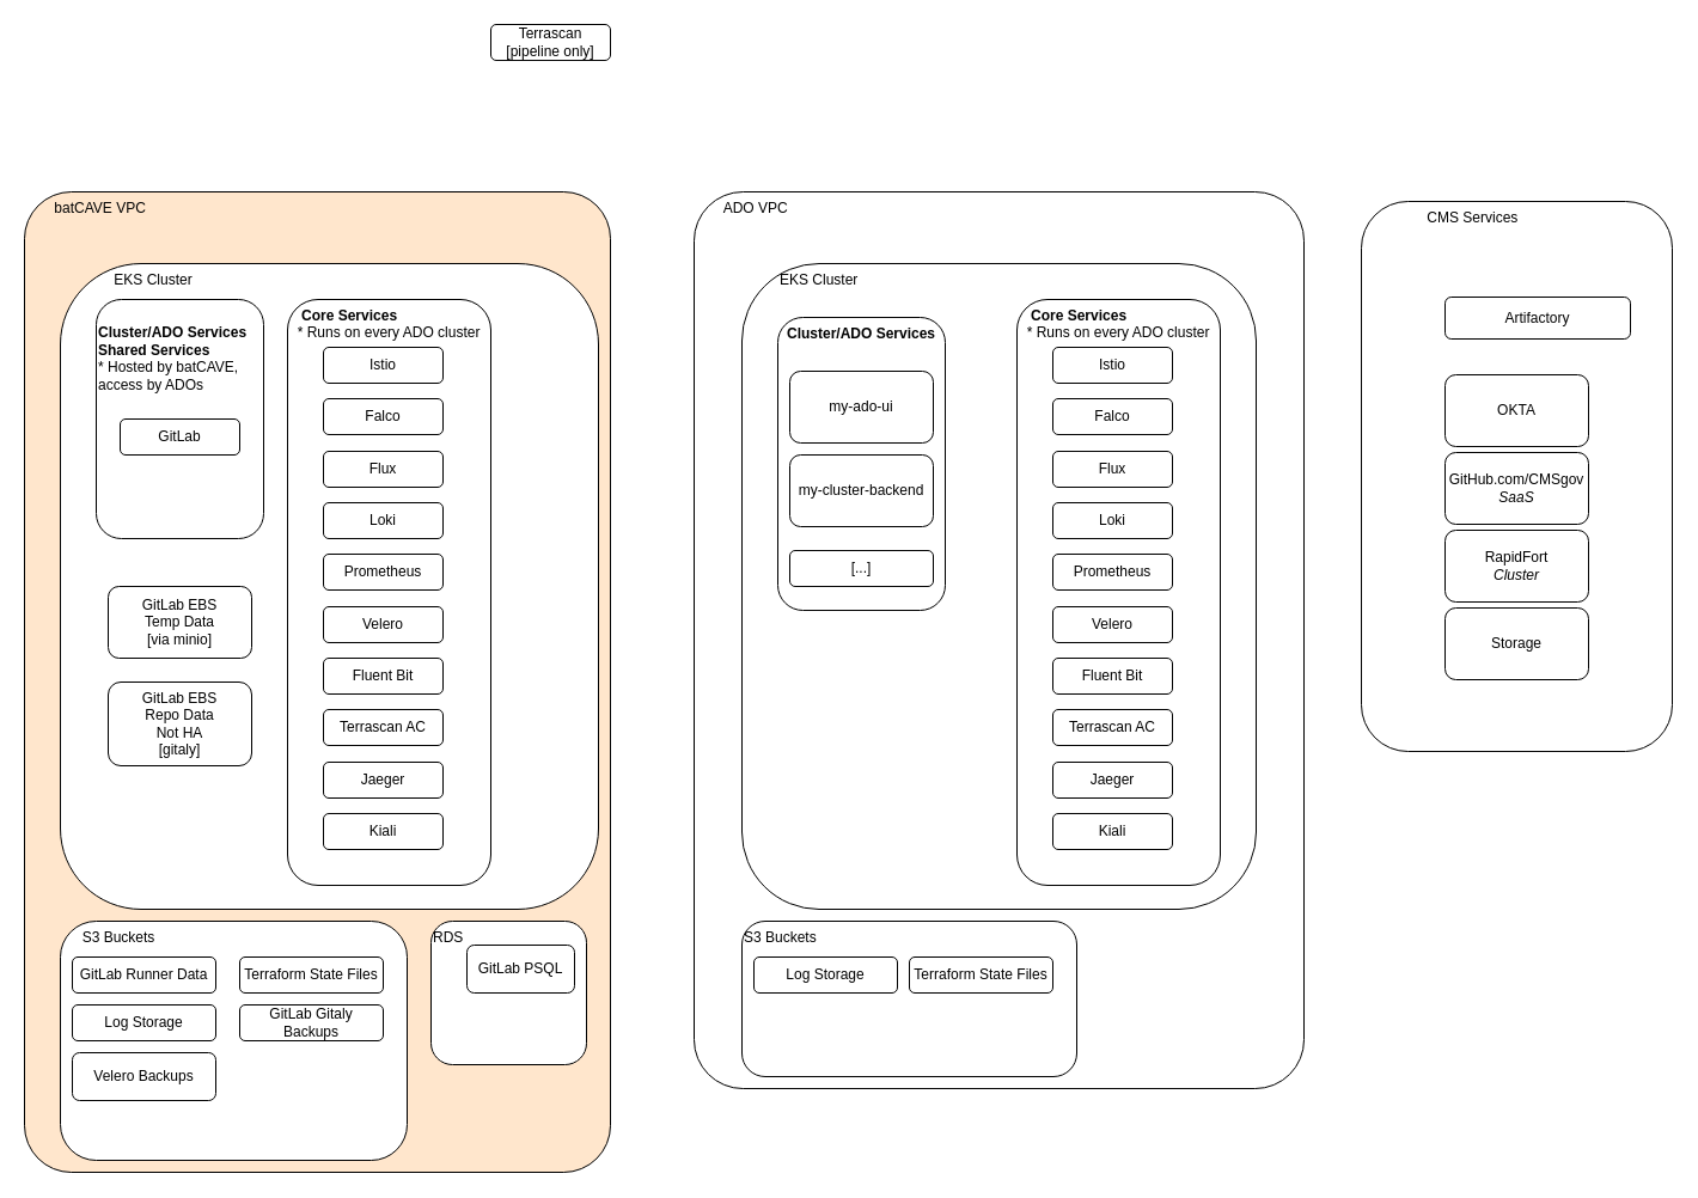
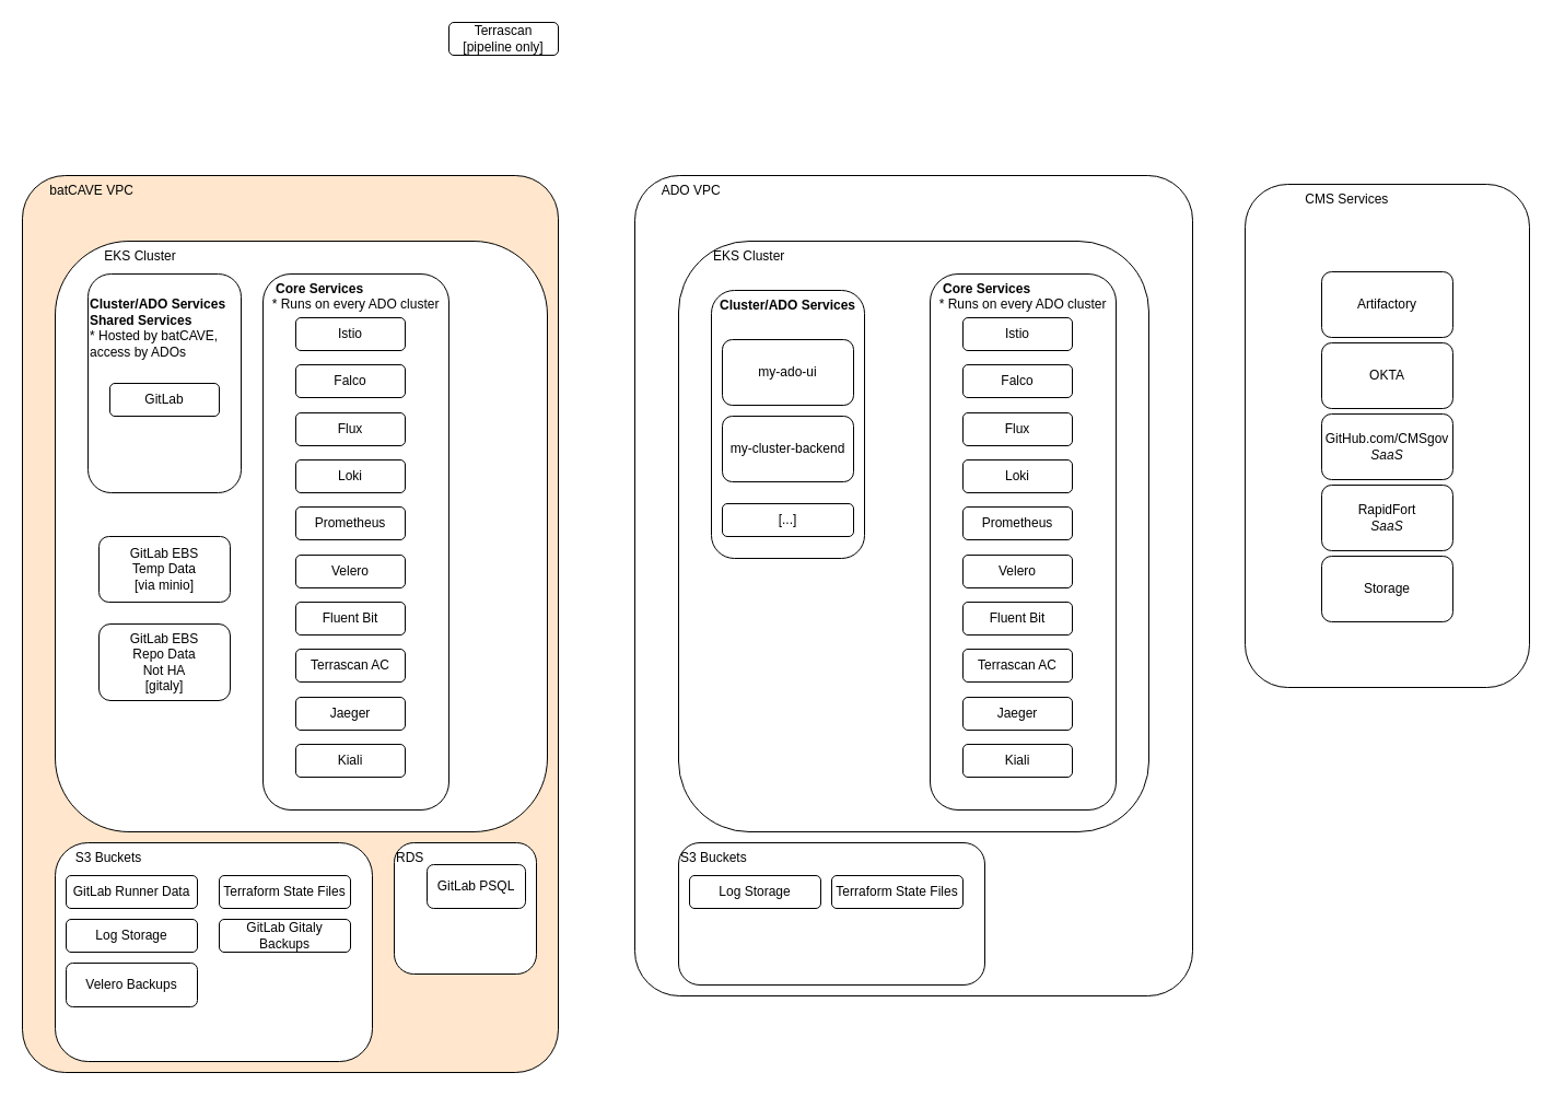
  <mxCell id="0" />
  <mxCell id="1" parent="0" />
  <mxCell id="2" value="&amp;nbsp; &amp;nbsp; &amp;nbsp;&amp;nbsp; batCAVE VPC" style="rounded=1;whiteSpace=wrap;html=1;verticalAlign=top;align=left;arcSize=8;fillColor=#ffe6cc;" vertex="1" parent="1"><mxGeometry x="20" y="160" width="490" height="820" as="geometry" /></mxCell>
  <mxCell id="3" value="&lt;div&gt;&amp;nbsp; &amp;nbsp;&amp;nbsp; &amp;nbsp;&amp;nbsp;&amp;nbsp;&amp;nbsp;&amp;nbsp;&amp;nbsp;&amp;nbsp; EKS Cluster&lt;/div&gt;" style="rounded=1;whiteSpace=wrap;html=1;verticalAlign=top;align=left;" vertex="1" parent="1"><mxGeometry x="50" y="220" width="450" height="540" as="geometry" /></mxCell>
  <mxCell id="4" value="" style="group" vertex="1" connectable="0" parent="1"><mxGeometry x="240" y="250" width="170" height="610" as="geometry" /></mxCell>
  <mxCell id="5" value="" style="group" vertex="1" connectable="0" parent="4"><mxGeometry width="170" height="490" as="geometry" /></mxCell>
  <mxCell id="6" value="&lt;div&gt;&lt;b&gt;&amp;nbsp;&amp;nbsp; Core Services&lt;/b&gt;&lt;/div&gt;&lt;div&gt;&amp;nbsp; * Runs on every ADO cluster&lt;br&gt;&lt;/div&gt;" style="rounded=1;whiteSpace=wrap;html=1;align=left;verticalAlign=top;" vertex="1" parent="5"><mxGeometry width="170" height="490" as="geometry" /></mxCell>
  <mxCell id="7" value="Istio" style="rounded=1;whiteSpace=wrap;html=1;" vertex="1" parent="5"><mxGeometry x="30" y="40" width="100" height="30" as="geometry" /></mxCell>
  <mxCell id="8" value="Falco" style="rounded=1;whiteSpace=wrap;html=1;" vertex="1" parent="5"><mxGeometry x="30" y="83" width="100" height="30" as="geometry" /></mxCell>
  <mxCell id="9" value="&lt;div&gt;Flux&lt;/div&gt;" style="rounded=1;whiteSpace=wrap;html=1;" vertex="1" parent="5"><mxGeometry x="30" y="127" width="100" height="30" as="geometry" /></mxCell>
  <mxCell id="10" value="Loki" style="rounded=1;whiteSpace=wrap;html=1;" vertex="1" parent="5"><mxGeometry x="30" y="170" width="100" height="30" as="geometry" /></mxCell>
  <mxCell id="11" value="Prometheus" style="rounded=1;whiteSpace=wrap;html=1;" vertex="1" parent="5"><mxGeometry x="30" y="213" width="100" height="30" as="geometry" /></mxCell>
  <mxCell id="12" value="Velero" style="rounded=1;whiteSpace=wrap;html=1;" vertex="1" parent="5"><mxGeometry x="30" y="257" width="100" height="30" as="geometry" /></mxCell>
  <mxCell id="13" value="Fluent Bit" style="rounded=1;whiteSpace=wrap;html=1;" vertex="1" parent="5"><mxGeometry x="30" y="300" width="100" height="30" as="geometry" /></mxCell>
  <mxCell id="14" value="Terrascan AC" style="rounded=1;whiteSpace=wrap;html=1;" vertex="1" parent="5"><mxGeometry x="30" y="343" width="100" height="30" as="geometry" /></mxCell>
  <mxCell id="15" value="Jaeger" style="rounded=1;whiteSpace=wrap;html=1;" vertex="1" parent="5"><mxGeometry x="30" y="387" width="100" height="30" as="geometry" /></mxCell>
  <mxCell id="16" value="Kiali" style="rounded=1;whiteSpace=wrap;html=1;" vertex="1" parent="5"><mxGeometry x="30" y="430" width="100" height="30" as="geometry" /></mxCell>
  <mxCell id="17" value="Terrascan [pipeline only]" style="rounded=1;whiteSpace=wrap;html=1;" vertex="1" parent="1"><mxGeometry x="410" y="20" width="100" height="30" as="geometry" /></mxCell>
  <mxCell id="18" value="&amp;nbsp; &amp;nbsp; &amp;nbsp;&amp;nbsp; ADO VPC" style="rounded=1;whiteSpace=wrap;html=1;verticalAlign=top;align=left;arcSize=8;" vertex="1" parent="1"><mxGeometry x="580" y="160" width="510" height="750" as="geometry" /></mxCell>
  <mxCell id="19" value="&lt;div&gt;&amp;nbsp;&amp;nbsp;&amp;nbsp;&amp;nbsp;&amp;nbsp;&amp;nbsp;&amp;nbsp;&amp;nbsp; EKS Cluster&lt;/div&gt;" style="rounded=1;whiteSpace=wrap;html=1;verticalAlign=top;align=left;" vertex="1" parent="1"><mxGeometry x="620" y="220" width="430" height="540" as="geometry" /></mxCell>
  <mxCell id="20" value="" style="group" vertex="1" connectable="0" parent="1"><mxGeometry x="850" y="250" width="170" height="610" as="geometry" /></mxCell>
  <mxCell id="21" value="" style="group" vertex="1" connectable="0" parent="20"><mxGeometry width="170" height="490" as="geometry" /></mxCell>
  <mxCell id="22" value="&lt;div&gt;&lt;b&gt;&amp;nbsp;&amp;nbsp; Core Services&lt;/b&gt;&lt;/div&gt;&lt;div&gt;&amp;nbsp; * Runs on every ADO cluster&lt;br&gt;&lt;/div&gt;" style="rounded=1;whiteSpace=wrap;html=1;align=left;verticalAlign=top;" vertex="1" parent="21"><mxGeometry width="170" height="490" as="geometry" /></mxCell>
  <mxCell id="23" value="Istio" style="rounded=1;whiteSpace=wrap;html=1;" vertex="1" parent="21"><mxGeometry x="30" y="40" width="100" height="30" as="geometry" /></mxCell>
  <mxCell id="24" value="Falco" style="rounded=1;whiteSpace=wrap;html=1;" vertex="1" parent="21"><mxGeometry x="30" y="83" width="100" height="30" as="geometry" /></mxCell>
  <mxCell id="25" value="&lt;div&gt;Flux&lt;/div&gt;" style="rounded=1;whiteSpace=wrap;html=1;" vertex="1" parent="21"><mxGeometry x="30" y="127" width="100" height="30" as="geometry" /></mxCell>
  <mxCell id="26" value="Loki" style="rounded=1;whiteSpace=wrap;html=1;" vertex="1" parent="21"><mxGeometry x="30" y="170" width="100" height="30" as="geometry" /></mxCell>
  <mxCell id="27" value="Prometheus" style="rounded=1;whiteSpace=wrap;html=1;" vertex="1" parent="21"><mxGeometry x="30" y="213" width="100" height="30" as="geometry" /></mxCell>
  <mxCell id="28" value="Velero" style="rounded=1;whiteSpace=wrap;html=1;" vertex="1" parent="21"><mxGeometry x="30" y="257" width="100" height="30" as="geometry" /></mxCell>
  <mxCell id="29" value="Fluent Bit" style="rounded=1;whiteSpace=wrap;html=1;" vertex="1" parent="21"><mxGeometry x="30" y="300" width="100" height="30" as="geometry" /></mxCell>
  <mxCell id="30" value="Terrascan AC" style="rounded=1;whiteSpace=wrap;html=1;" vertex="1" parent="21"><mxGeometry x="30" y="343" width="100" height="30" as="geometry" /></mxCell>
  <mxCell id="31" value="Jaeger" style="rounded=1;whiteSpace=wrap;html=1;" vertex="1" parent="21"><mxGeometry x="30" y="387" width="100" height="30" as="geometry" /></mxCell>
  <mxCell id="32" value="Kiali" style="rounded=1;whiteSpace=wrap;html=1;" vertex="1" parent="21"><mxGeometry x="30" y="430" width="100" height="30" as="geometry" /></mxCell>
  <mxCell id="33" value="&lt;b&gt;Cluster/ADO Services&lt;/b&gt;" style="rounded=1;whiteSpace=wrap;html=1;verticalAlign=top;" vertex="1" parent="1"><mxGeometry x="650" y="265" width="140" height="245" as="geometry" /></mxCell>
  <mxCell id="34" value="my-ado-ui" style="rounded=1;whiteSpace=wrap;html=1;" vertex="1" parent="1"><mxGeometry x="660" y="310" width="120" height="60" as="geometry" /></mxCell>
  <mxCell id="35" value="my-cluster-backend" style="rounded=1;whiteSpace=wrap;html=1;" vertex="1" parent="1"><mxGeometry x="660" y="380" width="120" height="60" as="geometry" /></mxCell>
  <mxCell id="36" value="" style="group" vertex="1" connectable="0" parent="1"><mxGeometry x="80" y="250" width="140" height="200" as="geometry" /></mxCell>
  <mxCell id="37" value="&lt;br&gt;&lt;b&gt;&lt;b&gt;Cluster/ADO Services&lt;br&gt;&lt;/b&gt;Shared Services&lt;/b&gt;&lt;br&gt;* Hosted by batCAVE, access by ADOs" style="rounded=1;whiteSpace=wrap;html=1;verticalAlign=top;align=left;" vertex="1" parent="36"><mxGeometry width="140" height="200" as="geometry" /></mxCell>
  <mxCell id="38" value="GitLab" style="rounded=1;whiteSpace=wrap;html=1;fontStyle=0" vertex="1" parent="36"><mxGeometry x="20" y="100" width="100" height="30" as="geometry" /></mxCell>
  <mxCell id="39" value="[...]" style="rounded=1;whiteSpace=wrap;html=1;" vertex="1" parent="1"><mxGeometry x="660" y="460" width="120" height="30" as="geometry" /></mxCell>
  <mxCell id="40" value="&amp;nbsp;&amp;nbsp;&amp;nbsp;&amp;nbsp; S3 Buckets" style="rounded=1;whiteSpace=wrap;html=1;verticalAlign=top;align=left;" vertex="1" parent="1"><mxGeometry x="50" y="770" width="290" height="200" as="geometry" /></mxCell>
  <mxCell id="41" value="GitLab Runner Data" style="rounded=1;whiteSpace=wrap;html=1;" vertex="1" parent="1"><mxGeometry x="60" y="800" width="120" height="30" as="geometry" /></mxCell>
  <mxCell id="42" value="Log Storage" style="rounded=1;whiteSpace=wrap;html=1;" vertex="1" parent="1"><mxGeometry x="60" y="840" width="120" height="30" as="geometry" /></mxCell>
  <mxCell id="43" value="S3 Buckets" style="rounded=1;whiteSpace=wrap;html=1;verticalAlign=top;align=left;" vertex="1" parent="1"><mxGeometry x="620" y="770" width="280" height="130" as="geometry" /></mxCell>
  <mxCell id="44" value="Log Storage" style="rounded=1;whiteSpace=wrap;html=1;" vertex="1" parent="1"><mxGeometry x="630" y="800" width="120" height="30" as="geometry" /></mxCell>
  <mxCell id="45" value="Terraform State Files" style="rounded=1;whiteSpace=wrap;html=1;" vertex="1" parent="1"><mxGeometry x="200" y="800" width="120" height="30" as="geometry" /></mxCell>
  <mxCell id="46" value="Terraform State Files" style="rounded=1;whiteSpace=wrap;html=1;" vertex="1" parent="1"><mxGeometry x="760" y="800" width="120" height="30" as="geometry" /></mxCell>
  <mxCell id="47" value="RDS" style="rounded=1;whiteSpace=wrap;html=1;verticalAlign=top;align=left;" vertex="1" parent="1"><mxGeometry x="360" y="770" width="130" height="120" as="geometry" /></mxCell>
  <mxCell id="48" value="GitLab PSQL" style="rounded=1;whiteSpace=wrap;html=1;" vertex="1" parent="1"><mxGeometry x="390" y="790" width="90" height="40" as="geometry" /></mxCell>
  <mxCell id="49" value="GitLab EBS&lt;br&gt;Temp Data&lt;br&gt;[via minio]" style="rounded=1;whiteSpace=wrap;html=1;" vertex="1" parent="1"><mxGeometry x="90" y="490" width="120" height="60" as="geometry" /></mxCell>
  <mxCell id="50" value="&lt;div&gt;GitLab EBS&lt;br&gt;Repo Data&lt;br&gt;Not HA&lt;br&gt;&lt;/div&gt;&lt;div&gt;[gitaly]&lt;br&gt;&lt;/div&gt;" style="rounded=1;whiteSpace=wrap;html=1;" vertex="1" parent="1"><mxGeometry x="90" y="570" width="120" height="70" as="geometry" /></mxCell>
  <mxCell id="51" value="GitLab Gitaly Backups" style="rounded=1;whiteSpace=wrap;html=1;" vertex="1" parent="1"><mxGeometry x="200" y="840" width="120" height="30" as="geometry" /></mxCell>
  <mxCell id="52" value="Velero Backups&lt;br&gt;" style="rounded=1;whiteSpace=wrap;html=1;" vertex="1" parent="1"><mxGeometry x="60" y="880" width="120" height="40" as="geometry" /></mxCell>
  <mxCell id="53" value="" style="group" vertex="1" connectable="0" parent="1"><mxGeometry x="1138" y="168" width="260" height="460" as="geometry" /></mxCell>
  <mxCell id="54" value="&amp;nbsp;&amp;nbsp;&amp;nbsp;&amp;nbsp;&amp;nbsp;&amp;nbsp;&amp;nbsp;&amp;nbsp;&amp;nbsp;&amp;nbsp;&amp;nbsp;&amp;nbsp;&amp;nbsp;&amp;nbsp;&amp;nbsp; CMS Services" style="rounded=1;whiteSpace=wrap;html=1;verticalAlign=top;align=left;" vertex="1" parent="53"><mxGeometry width="260" height="460" as="geometry" /></mxCell>
- <mxCell id="55" value="Artifactory&lt;br&gt;" style="rounded=1;whiteSpace=wrap;html=1;flipV=0;" vertex="1" parent="53"><mxGeometry x="70" y="80" width="155" height="35" as="geometry" /></mxCell>
+ <mxCell id="55" value="Artifactory&lt;br&gt;" style="rounded=1;whiteSpace=wrap;html=1;flipV=0;" vertex="1" parent="53"><mxGeometry x="70" y="80" width="120" height="60" as="geometry" /></mxCell>
  <mxCell id="56" value="OKTA" style="rounded=1;whiteSpace=wrap;html=1;flipV=0;" vertex="1" parent="53"><mxGeometry x="70" y="145" width="120" height="60" as="geometry" /></mxCell>
  <mxCell id="57" value="GitHub.com/CMSgov&lt;br&gt;&lt;i&gt;SaaS&lt;/i&gt;" style="rounded=1;whiteSpace=wrap;html=1;flipV=0;" vertex="1" parent="53"><mxGeometry x="70" y="210" width="120" height="60" as="geometry" /></mxCell>
- <mxCell id="58" value="RapidFort&lt;br&gt;&lt;i&gt;Cluster&lt;/i&gt;" style="rounded=1;whiteSpace=wrap;html=1;flipV=0;" vertex="1" parent="53"><mxGeometry x="70" y="275" width="120" height="60" as="geometry" /></mxCell>
+ <mxCell id="58" value="RapidFort&lt;br&gt;&lt;i&gt;SaaS&lt;/i&gt;" style="rounded=1;whiteSpace=wrap;html=1;flipV=0;" vertex="1" parent="53"><mxGeometry x="70" y="275" width="120" height="60" as="geometry" /></mxCell>
  <mxCell id="59" value="Storage" style="rounded=1;whiteSpace=wrap;html=1;flipV=0;" vertex="1" parent="53"><mxGeometry x="70" y="340" width="120" height="60" as="geometry" /></mxCell>
